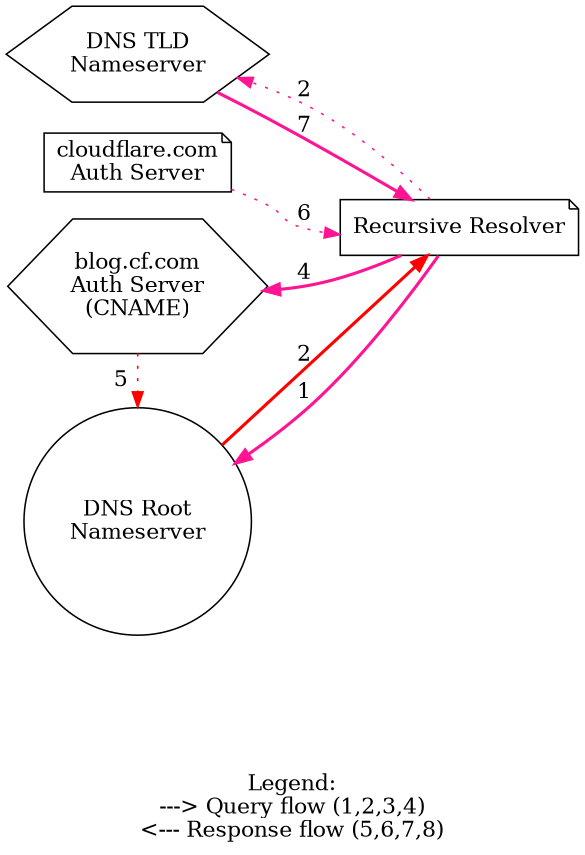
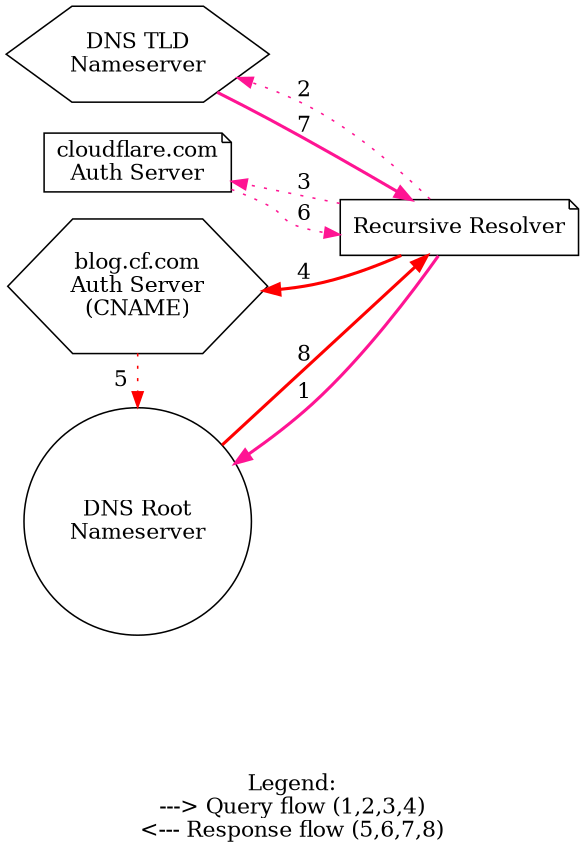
  digraph {
    label="\nLegend:\n---> Query flow (1,2,3,4)\n<--- Response flow (5,6,7,8)"
    labelloc=b
    rankdir=LR
    node [fillcolor=white shape=hexagon style=filled]
    edge [color=deeppink style=bold]
    n1 [label="DNS Root\nNameserver" shape=circle]
    n2 [label="DNS TLD\nNameserver"]
    n3 [label="cloudflare.com\nAuth Server" shape=note]
    n4 [label="blog.cf.com\nAuth Server\n(CNAME)"]
    n5 [label="Recursive Resolver" shape=note]
    subgraph sub_1 {
      rank=same
      n1
      n2
      n3
      n4
    }
-   n1 -> n5 [color=red label=2]
+   n1 -> n5 [color=red label=8]
    n2 -> n5 [label=7]
    n3 -> n5 [label=6 style=dotted]
    n4 -> n1 [color=red label=5 style=dotted]
    n5 -> n1 [label=1]
    n5 -> n2 [label=2 style=dotted]
-   n5 -> n4 [label=4]
+   n5 -> n3 [label=3 style=dotted]
+   n5 -> n4 [color=red label=4]
  }
